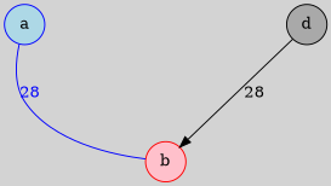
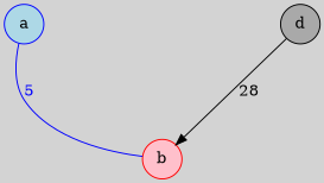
  graph {
    bgcolor=lightgray
    nodesep=3.0
    rankdir=TB
    ranksep=1.0
    splines=true
    node [shape=circle style=filled]
    a [color=blue fillcolor=lightblue]
    b [color=red fillcolor=pink]
    d [color=black fillcolor=darkgray]
-   a -- b [color=blue fontcolor=blue label=28]
+   a -- b [color=blue fontcolor=blue label=5]
    d -- b [color=black dir=forward fontcolor=black label=28]
  }
